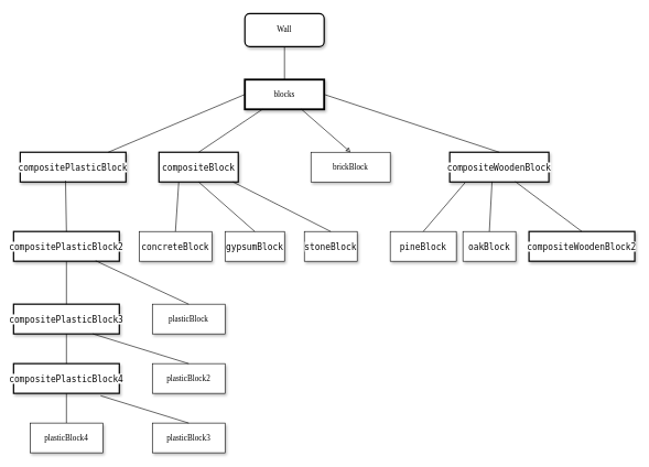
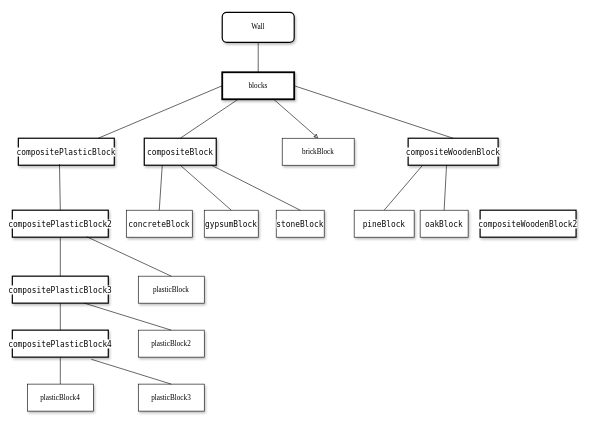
  <mxCell id="0" />
  <mxCell id="1" parent="0" />
  <mxCell id="2" value="Wall" style="whiteSpace=wrap;html=1;rounded=1;shadow=1;labelBackgroundColor=none;strokeWidth=2;fontFamily=Verdana;fontSize=12;align=center;" parent="1" vertex="1"><mxGeometry x="370" y="20" width="120" height="50" as="geometry" /></mxCell>
  <mxCell id="3" value="&lt;span&gt;blocks&lt;/span&gt;" style="whiteSpace=wrap;html=1;rounded=0;shadow=1;labelBackgroundColor=none;strokeWidth=3;fontFamily=Verdana;fontSize=12;align=center;" parent="1" vertex="1"><mxGeometry x="370" y="120" width="120" height="45" as="geometry" /></mxCell>
  <mxCell id="4" value="Yes" style="rounded=0;html=1;labelBackgroundColor=none;startArrow=none;startFill=0;startSize=5;endArrow=none;endFill=0;endSize=5;jettySize=auto;orthogonalLoop=1;strokeWidth=1;fontFamily=Verdana;fontSize=12;fontColor=none;noLabel=1;" parent="1" source="2" target="3" edge="1"><mxGeometry relative="1" as="geometry"><mxPoint as="offset" /></mxGeometry></mxCell>
  <mxCell id="5" value="&lt;div style=&quot;background-color:#ffffff;color:#080808;font-family:'JetBrains Mono',monospace;font-size:9.8pt;&quot;&gt;&lt;pre&gt;compositePlasticBlock&lt;/pre&gt;&lt;/div&gt;" style="whiteSpace=wrap;html=1;rounded=0;shadow=1;labelBackgroundColor=none;strokeWidth=2;fontFamily=Verdana;fontSize=12;align=center;" parent="1" vertex="1"><mxGeometry x="30" y="230" width="160" height="45" as="geometry" /></mxCell>
  <mxCell id="6" value="brickBlock" style="whiteSpace=wrap;html=1;rounded=0;shadow=1;labelBackgroundColor=none;strokeWidth=1;fontFamily=Verdana;fontSize=12;align=center;arcSize=28;" parent="1" vertex="1"><mxGeometry x="470" y="230" width="120" height="45" as="geometry" /></mxCell>
  <mxCell id="7" value="Yes" style="rounded=0;html=1;labelBackgroundColor=none;startArrow=none;startFill=0;startSize=5;endArrow=none;endFill=0;endSize=5;jettySize=auto;orthogonalLoop=1;strokeWidth=1;fontFamily=Verdana;fontSize=12;movable=1;resizable=1;rotatable=1;deletable=1;editable=1;connectable=1;fontColor=none;noLabel=1;exitX=0;exitY=0.5;exitDx=0;exitDy=0;" parent="1" source="3" target="5" edge="1"><mxGeometry x="-0.2" y="-14" relative="1" as="geometry"><mxPoint as="offset" /></mxGeometry></mxCell>
  <mxCell id="8" value="No" style="rounded=0;labelBackgroundColor=none;startArrow=none;startFill=0;startSize=5;endArrow=classic;endFill=0;endSize=5;jettySize=auto;orthogonalLoop=1;strokeWidth=1;fontFamily=Verdana;fontSize=12;html=1;fontColor=none;noLabel=1;entryX=0.5;entryY=0;entryDx=0;entryDy=0;" parent="1" source="3" target="6" edge="1"><mxGeometry x="-0.201" y="14" relative="1" as="geometry"><mxPoint as="offset" /></mxGeometry></mxCell>
  <mxCell id="9" value="&lt;div style=&quot;background-color:#ffffff;color:#080808;font-family:'JetBrains Mono',monospace;font-size:9.8pt;&quot;&gt;&lt;pre&gt;compositeWoodenBlock&lt;/pre&gt;&lt;/div&gt;" style="whiteSpace=wrap;html=1;rounded=0;shadow=1;labelBackgroundColor=none;strokeWidth=2;fontFamily=Verdana;fontSize=12;align=center;" vertex="1" parent="1"><mxGeometry x="680" y="230" width="150" height="45" as="geometry" /></mxCell>
  <mxCell id="10" value="No" style="rounded=0;labelBackgroundColor=none;startArrow=none;startFill=0;startSize=5;endArrow=none;endFill=0;endSize=5;jettySize=auto;orthogonalLoop=1;strokeWidth=1;fontFamily=Verdana;fontSize=12;html=1;fontColor=none;noLabel=1;exitX=1;exitY=0.5;exitDx=0;exitDy=0;entryX=0.5;entryY=0;entryDx=0;entryDy=0;" edge="1" parent="1" source="3" target="9"><mxGeometry x="-0.201" y="14" relative="1" as="geometry"><mxPoint as="offset" /><mxPoint x="690.003" y="180" as="sourcePoint" /><mxPoint x="735.457" y="230" as="targetPoint" /></mxGeometry></mxCell>
  <mxCell id="11" value="&lt;div style=&quot;background-color:#ffffff;color:#080808;font-family:'JetBrains Mono',monospace;font-size:9.8pt;&quot;&gt;&lt;pre&gt;compositeBlock&lt;/pre&gt;&lt;/div&gt;" style="whiteSpace=wrap;html=1;rounded=0;shadow=1;labelBackgroundColor=none;strokeWidth=2;fontFamily=Verdana;fontSize=12;align=center;" vertex="1" parent="1"><mxGeometry x="240" y="230" width="120" height="45" as="geometry" /></mxCell>
  <mxCell id="12" value="Yes" style="rounded=0;html=1;labelBackgroundColor=none;startArrow=none;startFill=0;startSize=5;endArrow=none;endFill=0;endSize=5;jettySize=auto;orthogonalLoop=1;strokeWidth=1;fontFamily=Verdana;fontSize=12;movable=1;resizable=1;rotatable=1;deletable=1;editable=1;connectable=1;fontColor=none;noLabel=1;entryX=0.5;entryY=0;entryDx=0;entryDy=0;" edge="1" parent="1" source="3" target="11"><mxGeometry x="-0.2" y="-14" relative="1" as="geometry"><mxPoint as="offset" /><mxPoint x="220.005" y="130" as="sourcePoint" /><mxPoint x="151.255" y="230" as="targetPoint" /></mxGeometry></mxCell>
  <mxCell id="13" value="&lt;div style=&quot;background-color:#ffffff;color:#080808;font-family:'JetBrains Mono',monospace;font-size:9.8pt;&quot;&gt;&lt;pre&gt;concreteBlock&lt;/pre&gt;&lt;/div&gt;" style="whiteSpace=wrap;html=1;rounded=0;shadow=1;labelBackgroundColor=none;strokeWidth=1;fontFamily=Verdana;fontSize=12;align=center;" vertex="1" parent="1"><mxGeometry x="210" y="350" width="110" height="45" as="geometry" /></mxCell>
  <mxCell id="14" value="&lt;div style=&quot;background-color:#ffffff;color:#080808;font-family:'JetBrains Mono',monospace;font-size:9.8pt;&quot;&gt;&lt;div style=&quot;background-color:#ffffff;color:#080808;font-family:'JetBrains Mono',monospace;font-size:9.8pt;&quot;&gt;&lt;pre&gt;gypsumBlock&lt;/pre&gt;&lt;/div&gt;&lt;pre&gt;&lt;/pre&gt;&lt;/div&gt;" style="whiteSpace=wrap;html=1;rounded=0;shadow=1;labelBackgroundColor=none;strokeWidth=1;fontFamily=Verdana;fontSize=12;align=center;" vertex="1" parent="1"><mxGeometry x="340" y="350" width="90" height="45" as="geometry" /></mxCell>
  <mxCell id="15" value="&lt;div style=&quot;background-color:#ffffff;color:#080808;font-family:'JetBrains Mono',monospace;font-size:9.8pt;&quot;&gt;&lt;div style=&quot;background-color:#ffffff;color:#080808;font-family:'JetBrains Mono',monospace;font-size:9.8pt;&quot;&gt;&lt;div style=&quot;background-color:#ffffff;color:#080808;font-family:'JetBrains Mono',monospace;font-size:9.8pt;&quot;&gt;&lt;pre&gt;stoneBlock&lt;/pre&gt;&lt;/div&gt;&lt;pre&gt;&lt;/pre&gt;&lt;/div&gt;&lt;pre&gt;&lt;/pre&gt;&lt;/div&gt;" style="whiteSpace=wrap;html=1;rounded=0;shadow=1;labelBackgroundColor=none;strokeWidth=1;fontFamily=Verdana;fontSize=12;align=center;" vertex="1" parent="1"><mxGeometry x="460" y="350" width="80" height="45" as="geometry" /></mxCell>
  <mxCell id="16" value="No" style="rounded=0;labelBackgroundColor=none;startArrow=none;startFill=0;startSize=5;endArrow=none;endFill=0;endSize=5;jettySize=auto;orthogonalLoop=1;strokeWidth=1;fontFamily=Verdana;fontSize=12;html=1;fontColor=none;noLabel=1;exitX=0.933;exitY=1;exitDx=0;exitDy=0;entryX=0.5;entryY=0;entryDx=0;entryDy=0;exitPerimeter=0;" edge="1" parent="1" source="11" target="15"><mxGeometry x="-0.201" y="14" relative="1" as="geometry"><mxPoint as="offset" /><mxPoint x="305" y="330" as="sourcePoint" /><mxPoint x="570" y="410" as="targetPoint" /></mxGeometry></mxCell>
  <mxCell id="17" value="No" style="rounded=0;labelBackgroundColor=none;startArrow=none;startFill=0;startSize=5;endArrow=none;endFill=0;endSize=5;jettySize=auto;orthogonalLoop=1;strokeWidth=1;fontFamily=Verdana;fontSize=12;html=1;fontColor=none;noLabel=1;exitX=0.5;exitY=1;exitDx=0;exitDy=0;entryX=0.5;entryY=0;entryDx=0;entryDy=0;" edge="1" parent="1" source="11" target="14"><mxGeometry x="-0.201" y="14" relative="1" as="geometry"><mxPoint as="offset" /><mxPoint x="220" y="320" as="sourcePoint" /><mxPoint x="418.04" y="470" as="targetPoint" /></mxGeometry></mxCell>
  <mxCell id="18" value="No" style="rounded=0;labelBackgroundColor=none;startArrow=none;startFill=0;startSize=5;endArrow=none;endFill=0;endSize=5;jettySize=auto;orthogonalLoop=1;strokeWidth=1;fontFamily=Verdana;fontSize=12;html=1;fontColor=none;noLabel=1;exitX=0.25;exitY=1;exitDx=0;exitDy=0;entryX=0.5;entryY=0;entryDx=0;entryDy=0;" edge="1" parent="1" source="11" target="13"><mxGeometry x="-0.201" y="14" relative="1" as="geometry"><mxPoint as="offset" /><mxPoint x="180" y="275" as="sourcePoint" /><mxPoint x="285" y="425" as="targetPoint" /></mxGeometry></mxCell>
  <mxCell id="19" value="&lt;div style=&quot;background-color:#ffffff;color:#080808;font-family:'JetBrains Mono',monospace;font-size:9.8pt;&quot;&gt;&lt;pre&gt;pineBlock&lt;/pre&gt;&lt;/div&gt;" style="whiteSpace=wrap;html=1;rounded=0;shadow=1;labelBackgroundColor=none;strokeWidth=1;fontFamily=Verdana;fontSize=12;align=center;" vertex="1" parent="1"><mxGeometry x="590" y="350" width="100" height="45" as="geometry" /></mxCell>
  <mxCell id="20" value="&lt;div style=&quot;background-color:#ffffff;color:#080808;font-family:'JetBrains Mono',monospace;font-size:9.8pt;&quot;&gt;&lt;pre&gt;oakBlock&lt;/pre&gt;&lt;/div&gt;" style="whiteSpace=wrap;html=1;rounded=0;shadow=1;labelBackgroundColor=none;strokeWidth=1;fontFamily=Verdana;fontSize=12;align=center;" vertex="1" parent="1"><mxGeometry x="700" y="350" width="80" height="45" as="geometry" /></mxCell>
  <mxCell id="21" value="&lt;div style=&quot;background-color:#ffffff;color:#080808;font-family:'JetBrains Mono',monospace;font-size:9.8pt;&quot;&gt;&lt;pre&gt;compositeWoodenBlock2&lt;/pre&gt;&lt;/div&gt;" style="whiteSpace=wrap;html=1;rounded=0;shadow=1;labelBackgroundColor=none;strokeWidth=2;fontFamily=Verdana;fontSize=12;align=center;" vertex="1" parent="1"><mxGeometry x="800" y="350" width="160" height="45" as="geometry" /></mxCell>
- <mxCell id="22" value="No" style="rounded=0;labelBackgroundColor=none;startArrow=none;startFill=0;startSize=5;endArrow=none;endFill=0;endSize=5;jettySize=auto;orthogonalLoop=1;strokeWidth=1;fontFamily=Verdana;fontSize=12;html=1;fontColor=none;noLabel=1;entryX=0.5;entryY=0;entryDx=0;entryDy=0;exitX=0.662;exitY=0.989;exitDx=0;exitDy=0;exitPerimeter=0;" edge="1" parent="1" source="9" target="21"><mxGeometry x="-0.201" y="14" relative="1" as="geometry"><mxPoint as="offset" /><mxPoint x="760" y="270" as="sourcePoint" /><mxPoint x="888.04" y="350" as="targetPoint" /></mxGeometry></mxCell>
  <mxCell id="23" value="No" style="rounded=0;labelBackgroundColor=none;startArrow=none;startFill=0;startSize=5;endArrow=none;endFill=0;endSize=5;jettySize=auto;orthogonalLoop=1;strokeWidth=1;fontFamily=Verdana;fontSize=12;html=1;fontColor=none;noLabel=1;entryX=0.5;entryY=0;entryDx=0;entryDy=0;exitX=0.427;exitY=0.989;exitDx=0;exitDy=0;exitPerimeter=0;" edge="1" parent="1" source="9" target="20"><mxGeometry x="-0.201" y="14" relative="1" as="geometry"><mxPoint as="offset" /><mxPoint x="740" y="290" as="sourcePoint" /><mxPoint x="750" y="380" as="targetPoint" /></mxGeometry></mxCell>
  <mxCell id="24" value="No" style="rounded=0;labelBackgroundColor=none;startArrow=none;startFill=0;startSize=5;endArrow=none;endFill=0;endSize=5;jettySize=auto;orthogonalLoop=1;strokeWidth=1;fontFamily=Verdana;fontSize=12;html=1;fontColor=none;noLabel=1;entryX=0.5;entryY=0;entryDx=0;entryDy=0;exitX=0.156;exitY=1.019;exitDx=0;exitDy=0;exitPerimeter=0;" edge="1" parent="1" source="9" target="19"><mxGeometry x="-0.201" y="14" relative="1" as="geometry"><mxPoint as="offset" /><mxPoint x="650" y="290" as="sourcePoint" /><mxPoint x="635.95" y="370.5" as="targetPoint" /></mxGeometry></mxCell>
  <mxCell id="25" value="&lt;div style=&quot;background-color:#ffffff;color:#080808;font-family:'JetBrains Mono',monospace;font-size:9.8pt;&quot;&gt;&lt;div style=&quot;background-color:#ffffff;color:#080808;font-family:'JetBrains Mono',monospace;font-size:9.8pt;&quot;&gt;&lt;pre&gt;compositePlasticBlock2&lt;/pre&gt;&lt;/div&gt;&lt;pre&gt;&lt;/pre&gt;&lt;/div&gt;" style="whiteSpace=wrap;html=1;rounded=0;shadow=1;labelBackgroundColor=none;strokeWidth=2;fontFamily=Verdana;fontSize=12;align=center;" vertex="1" parent="1"><mxGeometry x="20" y="350" width="160" height="45" as="geometry" /></mxCell>
  <mxCell id="26" value="No" style="rounded=0;labelBackgroundColor=none;startArrow=none;startFill=0;startSize=5;endArrow=none;endFill=0;endSize=5;jettySize=auto;orthogonalLoop=1;strokeWidth=1;fontFamily=Verdana;fontSize=12;html=1;fontColor=none;noLabel=1;entryX=0.5;entryY=0;entryDx=0;entryDy=0;exitX=0.429;exitY=0.958;exitDx=0;exitDy=0;exitPerimeter=0;" edge="1" parent="1" source="5" target="25"><mxGeometry x="-0.201" y="14" relative="1" as="geometry"><mxPoint as="offset" /><mxPoint x="100" y="280" as="sourcePoint" /><mxPoint x="94" y="346" as="targetPoint" /></mxGeometry></mxCell>
  <mxCell id="27" value="&lt;div&gt;plasticBlock&lt;/div&gt;" style="whiteSpace=wrap;html=1;rounded=0;shadow=1;labelBackgroundColor=none;strokeWidth=1;fontFamily=Verdana;fontSize=12;align=center;" vertex="1" parent="1"><mxGeometry x="230" y="460" width="110" height="45" as="geometry" /></mxCell>
  <mxCell id="28" value="&lt;div style=&quot;background-color:#ffffff;color:#080808;font-family:'JetBrains Mono',monospace;font-size:9.8pt;&quot;&gt;&lt;div style=&quot;background-color:#ffffff;color:#080808;font-family:'JetBrains Mono',monospace;font-size:9.8pt;&quot;&gt;&lt;pre&gt;compositePlasticBlock3&lt;/pre&gt;&lt;/div&gt;&lt;pre&gt;&lt;/pre&gt;&lt;/div&gt;" style="whiteSpace=wrap;html=1;rounded=0;shadow=1;labelBackgroundColor=none;strokeWidth=2;fontFamily=Verdana;fontSize=12;align=center;" vertex="1" parent="1"><mxGeometry x="20" y="460" width="160" height="45" as="geometry" /></mxCell>
  <mxCell id="29" value="No" style="rounded=0;labelBackgroundColor=none;startArrow=none;startFill=0;startSize=5;endArrow=none;endFill=0;endSize=5;jettySize=auto;orthogonalLoop=1;strokeWidth=1;fontFamily=Verdana;fontSize=12;html=1;fontColor=none;noLabel=1;exitX=0.5;exitY=1;exitDx=0;exitDy=0;entryX=0.5;entryY=0;entryDx=0;entryDy=0;" edge="1" parent="1" source="25" target="28"><mxGeometry x="-0.201" y="14" relative="1" as="geometry"><mxPoint as="offset" /><mxPoint x="195" y="350" as="sourcePoint" /><mxPoint x="170" y="450" as="targetPoint" /></mxGeometry></mxCell>
  <mxCell id="30" value="No" style="rounded=0;labelBackgroundColor=none;startArrow=none;startFill=0;startSize=5;endArrow=none;endFill=0;endSize=5;jettySize=auto;orthogonalLoop=1;strokeWidth=1;fontFamily=Verdana;fontSize=12;html=1;fontColor=none;noLabel=1;exitX=0.776;exitY=0.985;exitDx=0;exitDy=0;entryX=0.5;entryY=0;entryDx=0;entryDy=0;exitPerimeter=0;" edge="1" parent="1" source="25" target="27"><mxGeometry x="-0.201" y="14" relative="1" as="geometry"><mxPoint as="offset" /><mxPoint x="290" y="390" as="sourcePoint" /><mxPoint x="370" y="445" as="targetPoint" /></mxGeometry></mxCell>
  <mxCell id="31" value="&lt;div&gt;plasticBlock2&lt;/div&gt;" style="whiteSpace=wrap;html=1;rounded=0;shadow=1;labelBackgroundColor=none;strokeWidth=1;fontFamily=Verdana;fontSize=12;align=center;" vertex="1" parent="1"><mxGeometry x="230" y="550" width="110" height="45" as="geometry" /></mxCell>
  <mxCell id="32" value="&lt;div style=&quot;background-color:#ffffff;color:#080808;font-family:'JetBrains Mono',monospace;font-size:9.8pt;&quot;&gt;&lt;div style=&quot;background-color:#ffffff;color:#080808;font-family:'JetBrains Mono',monospace;font-size:9.8pt;&quot;&gt;&lt;pre&gt;compositePlasticBlock4&lt;/pre&gt;&lt;/div&gt;&lt;pre&gt;&lt;/pre&gt;&lt;/div&gt;" style="whiteSpace=wrap;html=1;rounded=0;shadow=1;labelBackgroundColor=none;strokeWidth=2;fontFamily=Verdana;fontSize=12;align=center;" vertex="1" parent="1"><mxGeometry x="20" y="550" width="160" height="45" as="geometry" /></mxCell>
  <mxCell id="33" value="No" style="rounded=0;labelBackgroundColor=none;startArrow=none;startFill=0;startSize=5;endArrow=none;endFill=0;endSize=5;jettySize=auto;orthogonalLoop=1;strokeWidth=1;fontFamily=Verdana;fontSize=12;html=1;fontColor=none;noLabel=1;exitX=0.5;exitY=1;exitDx=0;exitDy=0;entryX=0.5;entryY=0;entryDx=0;entryDy=0;" edge="1" parent="1" source="28" target="32"><mxGeometry x="-0.201" y="14" relative="1" as="geometry"><mxPoint as="offset" /><mxPoint x="140" y="500.67" as="sourcePoint" /><mxPoint x="100" y="550" as="targetPoint" /></mxGeometry></mxCell>
  <mxCell id="34" value="No" style="rounded=0;labelBackgroundColor=none;startArrow=none;startFill=0;startSize=5;endArrow=none;endFill=0;endSize=5;jettySize=auto;orthogonalLoop=1;strokeWidth=1;fontFamily=Verdana;fontSize=12;html=1;fontColor=none;noLabel=1;exitX=0.75;exitY=1;exitDx=0;exitDy=0;entryX=0.5;entryY=0;entryDx=0;entryDy=0;" edge="1" parent="1" target="31" source="28"><mxGeometry x="-0.201" y="14" relative="1" as="geometry"><mxPoint as="offset" /><mxPoint x="184.16" y="499.995" as="sourcePoint" /><mxPoint x="280" y="550" as="targetPoint" /></mxGeometry></mxCell>
  <mxCell id="35" value="&lt;div&gt;plasticBlock3&lt;/div&gt;" style="whiteSpace=wrap;html=1;rounded=0;shadow=1;labelBackgroundColor=none;strokeWidth=1;fontFamily=Verdana;fontSize=12;align=center;" vertex="1" parent="1"><mxGeometry x="230" y="640" width="110" height="45" as="geometry" /></mxCell>
  <mxCell id="36" value="No" style="rounded=0;labelBackgroundColor=none;startArrow=none;startFill=0;startSize=5;endArrow=none;endFill=0;endSize=5;jettySize=auto;orthogonalLoop=1;strokeWidth=1;fontFamily=Verdana;fontSize=12;html=1;fontColor=none;noLabel=1;exitX=0.5;exitY=1;exitDx=0;exitDy=0;entryX=0.5;entryY=0;entryDx=0;entryDy=0;" edge="1" parent="1" source="32" target="38"><mxGeometry x="-0.201" y="14" relative="1" as="geometry"><mxPoint as="offset" /><mxPoint x="206.4" y="600.675" as="sourcePoint" /><mxPoint x="270" y="662.2" as="targetPoint" /></mxGeometry></mxCell>
  <mxCell id="37" value="No" style="rounded=0;labelBackgroundColor=none;startArrow=none;startFill=0;startSize=5;endArrow=none;endFill=0;endSize=5;jettySize=auto;orthogonalLoop=1;strokeWidth=1;fontFamily=Verdana;fontSize=12;html=1;fontColor=none;noLabel=1;exitX=0.823;exitY=1.08;exitDx=0;exitDy=0;entryX=0.5;entryY=0;entryDx=0;entryDy=0;exitPerimeter=0;" edge="1" parent="1" target="35" source="32"><mxGeometry x="-0.201" y="14" relative="1" as="geometry"><mxPoint as="offset" /><mxPoint x="260" y="601.53" as="sourcePoint" /><mxPoint x="470" y="657.2" as="targetPoint" /></mxGeometry></mxCell>
  <mxCell id="38" value="&lt;div&gt;plasticBlock4&lt;/div&gt;" style="whiteSpace=wrap;html=1;rounded=0;shadow=1;labelBackgroundColor=none;strokeWidth=1;fontFamily=Verdana;fontSize=12;align=center;" vertex="1" parent="1"><mxGeometry x="45" y="640" width="110" height="45" as="geometry" /></mxCell>
